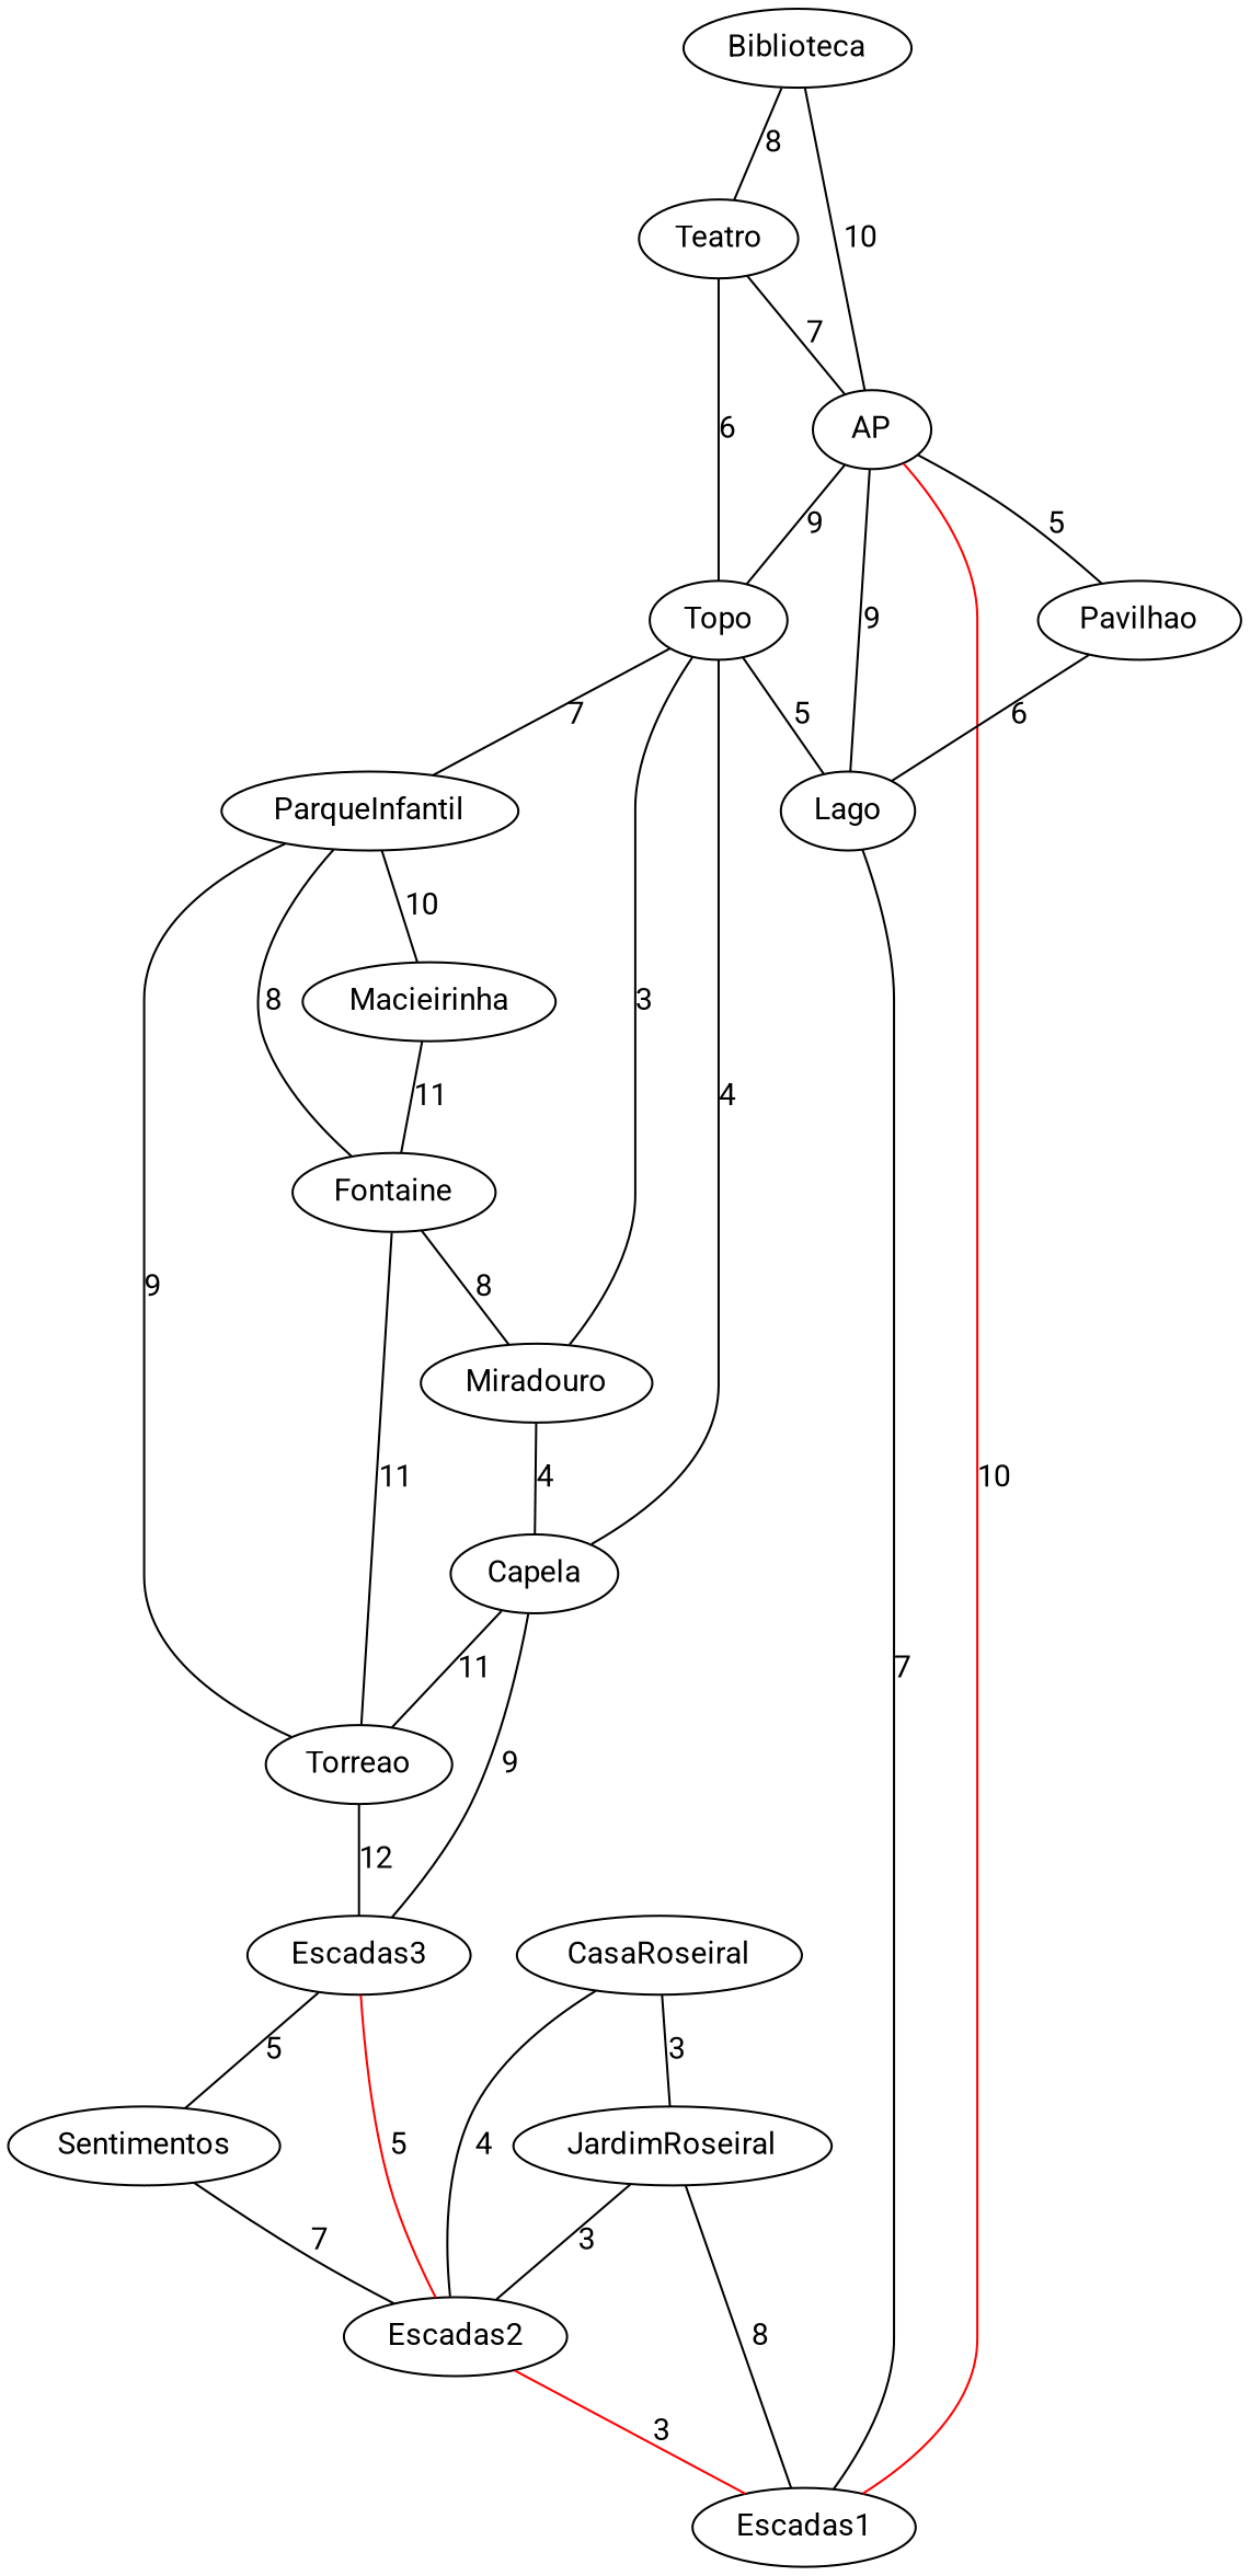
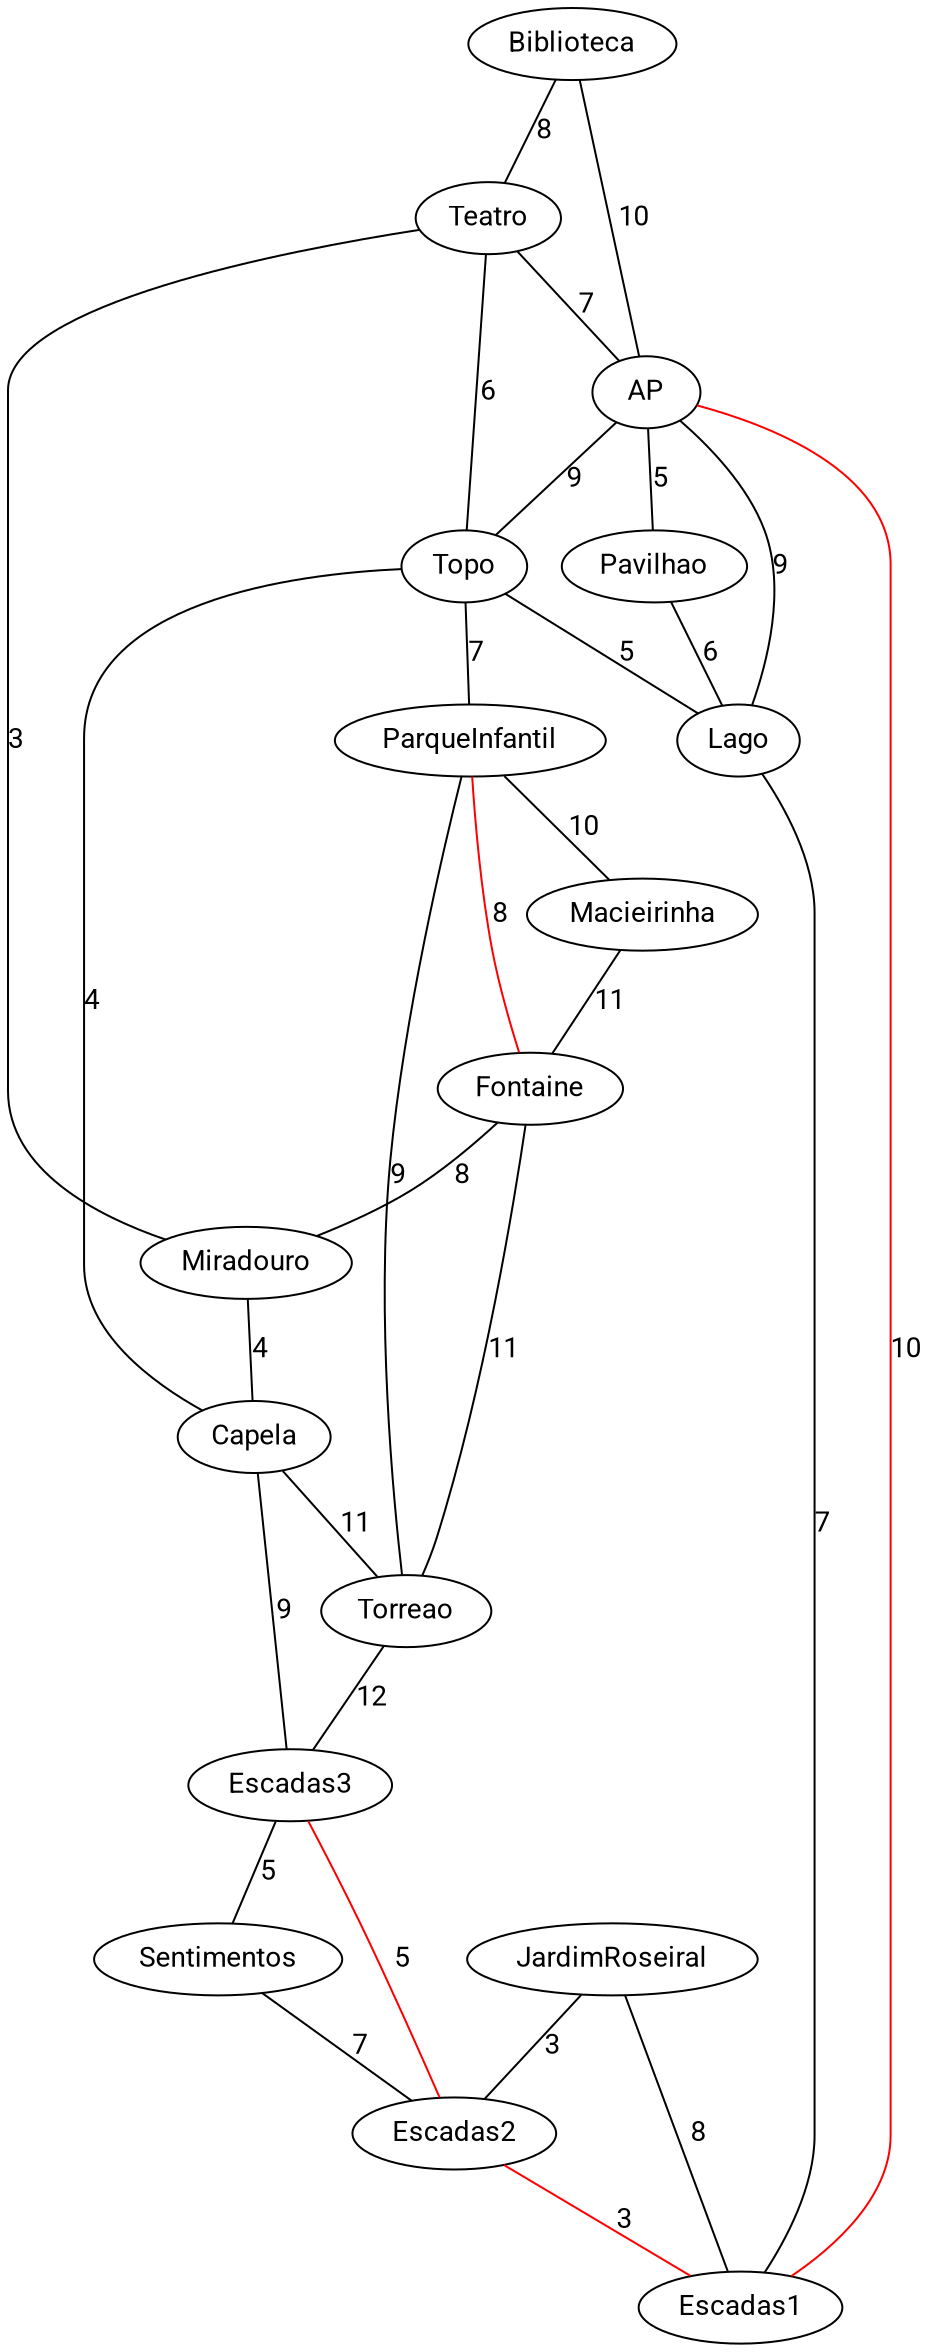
  graph {
    fontname=Roboto
    node [fontname=Roboto]
    edge [fontname=Roboto]
    Biblioteca
    Teatro
    AP
    Topo
    Pavilhao
    Lago
    Escadas1
    ParqueInfantil
    Miradouro
    Capela
    Macieirinha
    Fontaine
    Torreao
    Escadas3
    Sentimentos
    Escadas2
-   CasaRoseiral
    JardimRoseiral
    Biblioteca -- Teatro [label=8]
    Biblioteca -- AP [label=10]
    Teatro -- AP [label=7]
    Teatro -- Topo [label=6]
    AP -- Topo [label=9]
    AP -- Pavilhao [label=5]
    AP -- Lago [label=9]
    AP -- Escadas1 [color=red label=10]
    Topo -- Lago [label=5]
    Topo -- ParqueInfantil [label=7]
-   Topo -- Miradouro [label=3]
+   Teatro -- Miradouro [label=3]
    Topo -- Capela [label=4]
    Pavilhao -- Lago [label=6]
    Lago -- Escadas1 [label=7]
    ParqueInfantil -- Macieirinha [label=10]
-   ParqueInfantil -- Fontaine [label=8]
+   ParqueInfantil -- Fontaine [label=8 color=red]
    ParqueInfantil -- Torreao [label=9]
    Miradouro -- Capela [label=4]
    Capela -- Torreao [label=11]
    Capela -- Escadas3 [label=9]
    Macieirinha -- Fontaine [label=11]
    Fontaine -- Miradouro [label=8]
    Fontaine -- Torreao [label=11]
    Torreao -- Escadas3 [label=12]
    Escadas3 -- Sentimentos [label=5]
    Escadas3 -- Escadas2 [color=red label=5]
    Sentimentos -- Escadas2 [label=7]
    Escadas2 -- Escadas1 [color=red label=3]
-   CasaRoseiral -- Escadas2 [label=4]
-   CasaRoseiral -- JardimRoseiral [label=3]
    JardimRoseiral -- Escadas1 [label=8]
    JardimRoseiral -- Escadas2 [label=3]
  }
